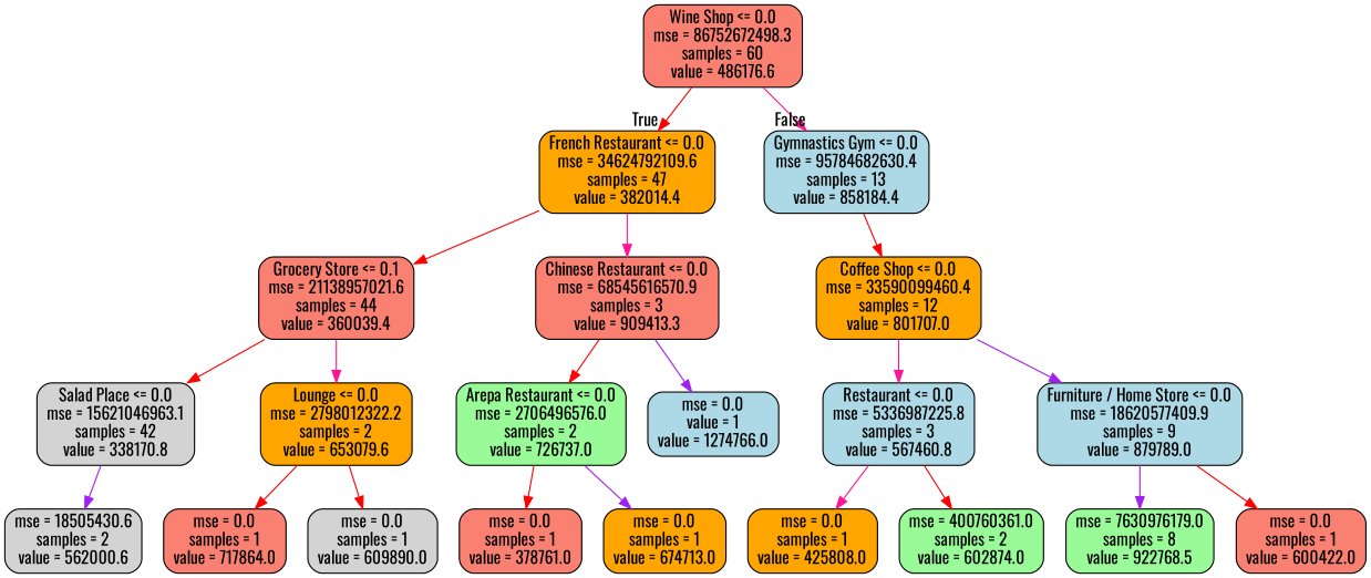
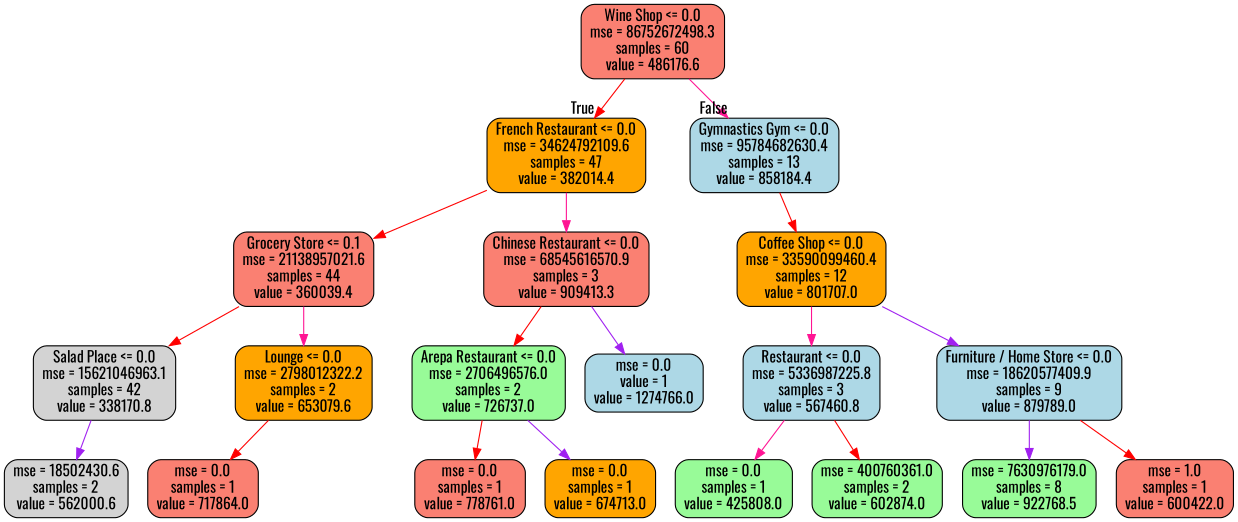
  digraph {
    fontname=Oswald
    node [color=black fillcolor=salmon fontname=Oswald shape=box style="rounded,filled"]
    edge [color=red fontname=Oswald]
    n1 [label="Wine Shop <= 0.0\nmse = 86752672498.3\nsamples = 60\nvalue = 486176.6"]
    n2 [fillcolor=orange label="French Restaurant <= 0.0\nmse = 34624792109.6\nsamples = 47\nvalue = 382014.4"]
    n3 [fillcolor=lightblue label="Gymnastics Gym <= 0.0\nmse = 95784682630.4\nsamples = 13\nvalue = 858184.4"]
    n4 [label="Grocery Store <= 0.1\nmse = 21138957021.6\nsamples = 44\nvalue = 360039.4"]
    n5 [label="Chinese Restaurant <= 0.0\nmse = 68545616570.9\nsamples = 3\nvalue = 909413.3"]
    n6 [fillcolor=orange label="Coffee Shop <= 0.0\nmse = 33590099460.4\nsamples = 12\nvalue = 801707.0"]
    n7 [fillcolor=lightgrey label="Salad Place <= 0.0\nmse = 15621046963.1\nsamples = 42\nvalue = 338170.8"]
    n8 [fillcolor=orange label="Lounge <= 0.0\nmse = 2798012322.2\nsamples = 2\nvalue = 653079.6"]
    n9 [fillcolor=palegreen label="Arepa Restaurant <= 0.0\nmse = 2706496576.0\nsamples = 2\nvalue = 726737.0"]
    n10 [fillcolor=lightblue label="mse = 0.0\nvalue = 1\nvalue = 1274766.0"]
-   n11 [fillcolor=lightgrey label="mse = 18505430.6\nsamples = 2\nvalue = 562000.6"]
+   n11 [fillcolor=lightgrey label="mse = 18502430.6\nsamples = 2\nvalue = 562000.6"]
    n12 [label="mse = 0.0\nsamples = 1\nvalue = 717864.0"]
-   n13 [fillcolor=lightgrey label="mse = 0.0\nsamples = 1\nvalue = 609890.0"]
-   n14 [label="mse = 0.0\nsamples = 1\nvalue = 378761.0"]
+   n14 [label="mse = 0.0\nsamples = 1\nvalue = 778761.0"]
    n15 [fillcolor=orange label="mse = 0.0\nsamples = 1\nvalue = 674713.0"]
    n16 [fillcolor=lightblue label="Restaurant <= 0.0\nmse = 5336987225.8\nsamples = 3\nvalue = 567460.8"]
    n17 [fillcolor=lightblue label="Furniture / Home Store <= 0.0\nmse = 18620577409.9\nsamples = 9\nvalue = 879789.0"]
-   n18 [fillcolor=orange label="mse = 0.0\nsamples = 1\nvalue = 425808.0"]
+   n18 [fillcolor=palegreen label="mse = 0.0\nsamples = 1\nvalue = 425808.0"]
    n19 [fillcolor=palegreen label="mse = 400760361.0\nsamples = 2\nvalue = 602874.0"]
    n20 [fillcolor=palegreen label="mse = 7630976179.0\nsamples = 8\nvalue = 922768.5"]
-   n21 [label="mse = 0.0\nsamples = 1\nvalue = 600422.0"]
+   n21 [label="mse = 1.0\nsamples = 1\nvalue = 600422.0"]
    n1 -> n2 [headlabel=True labelangle=45 labeldistance=2.5]
    n1 -> n3 [color=deeppink headlabel=False labelangle=-45 labeldistance=2.5]
    n2 -> n4
    n2 -> n5 [color=deeppink]
    n3 -> n6
    n4 -> n7
    n4 -> n8 [color=deeppink]
    n5 -> n9
    n5 -> n10 [color=purple]
    n6 -> n16 [color=deeppink]
    n6 -> n17 [color=purple]
    n7 -> n11 [color=purple]
    n8 -> n12
-   n8 -> n13
    n9 -> n14
    n9 -> n15 [color=purple]
    n16 -> n18 [color=deeppink]
    n16 -> n19
    n17 -> n20 [color=purple]
    n17 -> n21
  }
